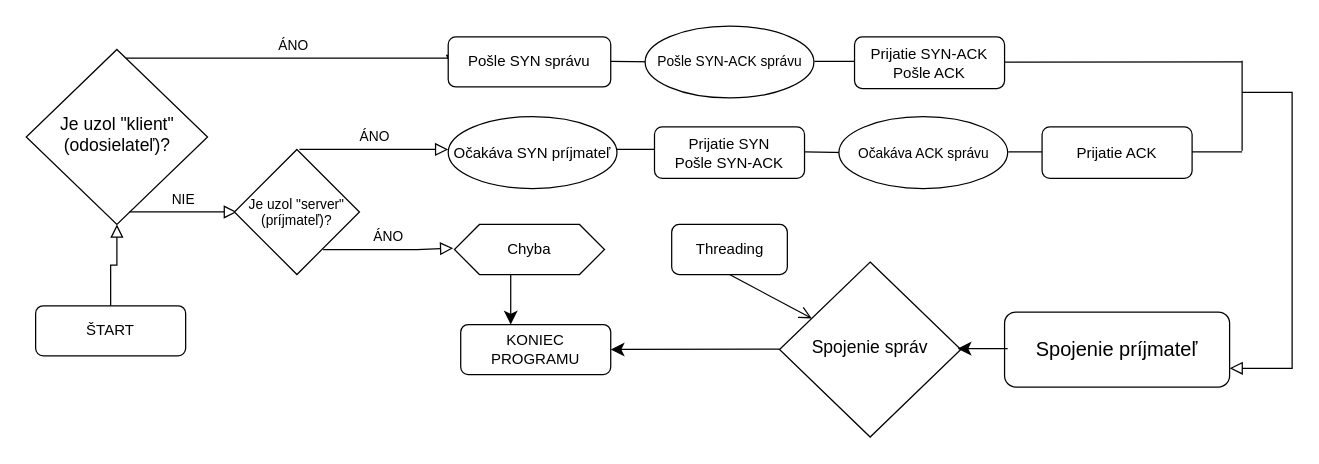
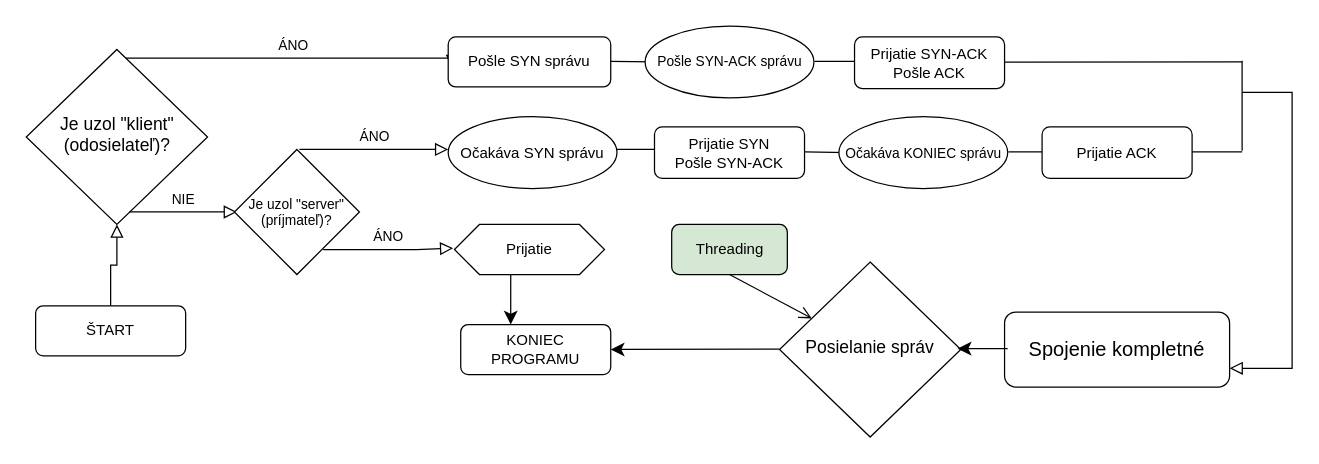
  <mxCell id="0" />
  <mxCell id="1" parent="0" />
  <mxCell id="2" value="ÁNO" style="edgeStyle=orthogonalEdgeStyle;rounded=0;html=1;jettySize=auto;orthogonalLoop=1;fontSize=11;endArrow=block;endFill=0;endSize=8;strokeWidth=1;shadow=0;labelBackgroundColor=none;jumpSize=6;" edge="1" parent="1"><mxGeometry y="10" relative="1" as="geometry"><mxPoint as="offset" /><mxPoint x="258" y="199" as="sourcePoint" /><mxPoint x="362" y="198" as="targetPoint" /><Array as="points"><mxPoint x="333" y="199" /><mxPoint x="333" y="199" /></Array></mxGeometry></mxCell>
  <mxCell id="3" value="" style="rounded=0;html=1;jettySize=auto;orthogonalLoop=1;fontSize=11;endArrow=block;endFill=0;endSize=8;strokeWidth=1;shadow=0;labelBackgroundColor=none;edgeStyle=orthogonalEdgeStyle;" parent="1" source="4" target="6" edge="1"><mxGeometry relative="1" as="geometry" /></mxCell>
  <mxCell id="4" value="ŠTART" style="rounded=1;whiteSpace=wrap;html=1;fontSize=12;glass=0;strokeWidth=1;shadow=0;" parent="1" vertex="1"><mxGeometry x="28" y="244" width="120" height="40" as="geometry" /></mxCell>
  <mxCell id="5" value="ÁNO" style="edgeStyle=orthogonalEdgeStyle;rounded=0;html=1;jettySize=auto;orthogonalLoop=1;fontSize=11;endArrow=block;endFill=0;endSize=8;strokeWidth=1;shadow=0;labelBackgroundColor=none;entryX=0.025;entryY=0.622;entryDx=0;entryDy=0;entryPerimeter=0;" parent="1" source="6" target="7" edge="1"><mxGeometry y="10" relative="1" as="geometry"><mxPoint as="offset" /><mxPoint x="193" y="44" as="targetPoint" /><Array as="points"><mxPoint x="153" y="46" /><mxPoint x="153" y="46" /></Array></mxGeometry></mxCell>
  <mxCell id="6" value="&lt;font style=&quot;font-size: 14px;&quot;&gt;Je uzol &quot;klient&quot;&lt;/font&gt;&lt;div style=&quot;font-size: 14px;&quot;&gt;&lt;font style=&quot;font-size: 14px;&quot;&gt;(odosielateľ)?&lt;/font&gt;&lt;/div&gt;" style="rhombus;whiteSpace=wrap;html=1;shadow=0;fontFamily=Helvetica;fontSize=12;align=center;strokeWidth=1;spacing=6;spacingTop=-4;" parent="1" vertex="1"><mxGeometry x="20.5" y="39" width="145" height="140" as="geometry" /></mxCell>
  <mxCell id="7" value="Pošle SYN správu" style="rounded=1;whiteSpace=wrap;html=1;fontSize=12;glass=0;strokeWidth=1;shadow=0;" parent="1" vertex="1"><mxGeometry x="358" y="29" width="130" height="40" as="geometry" /></mxCell>
  <mxCell id="8" value="NIE" style="edgeStyle=orthogonalEdgeStyle;rounded=0;html=1;jettySize=auto;orthogonalLoop=1;fontSize=11;endArrow=block;endFill=0;endSize=8;strokeWidth=1;shadow=0;labelBackgroundColor=none;" edge="1" parent="1"><mxGeometry y="10" relative="1" as="geometry"><mxPoint as="offset" /><mxPoint x="103" y="169" as="sourcePoint" /><mxPoint x="189" y="169" as="targetPoint" /><Array as="points"><mxPoint x="159" y="169" /><mxPoint x="159" y="169" /></Array></mxGeometry></mxCell>
  <mxCell id="9" value="&lt;font style=&quot;font-size: 11px;&quot;&gt;Je uzol &quot;server&quot;&lt;/font&gt;&lt;div style=&quot;font-size: 11px;&quot;&gt;&lt;font style=&quot;font-size: 11px;&quot;&gt;(príjmateľ)?&lt;/font&gt;&lt;/div&gt;" style="rhombus;whiteSpace=wrap;html=1;" vertex="1" parent="1"><mxGeometry x="187" y="119" width="100" height="100" as="geometry" /></mxCell>
- <mxCell id="10" value="Chyba" style="shape=hexagon;perimeter=hexagonPerimeter2;whiteSpace=wrap;html=1;fixedSize=1;" vertex="1" parent="1"><mxGeometry x="363" y="179" width="120" height="40" as="geometry" /></mxCell>
+ <mxCell id="10" value="Prijatie" style="shape=hexagon;perimeter=hexagonPerimeter2;whiteSpace=wrap;html=1;fixedSize=1;" vertex="1" parent="1"><mxGeometry x="363" y="179" width="120" height="40" as="geometry" /></mxCell>
  <mxCell id="11" value="ÁNO" style="edgeStyle=orthogonalEdgeStyle;rounded=0;html=1;jettySize=auto;orthogonalLoop=1;fontSize=11;endArrow=block;endFill=0;endSize=8;strokeWidth=1;shadow=0;labelBackgroundColor=none;" edge="1" parent="1"><mxGeometry y="10" relative="1" as="geometry"><mxPoint as="offset" /><mxPoint x="239" y="119" as="sourcePoint" /><mxPoint x="358" y="119" as="targetPoint" /><Array as="points"><mxPoint x="273" y="119" /><mxPoint x="273" y="119" /></Array></mxGeometry></mxCell>
- <mxCell id="12" value="Očakáva SYN príjmateľ" style="ellipse;whiteSpace=wrap;html=1;" vertex="1" parent="1"><mxGeometry x="358" y="92.75" width="135" height="57.5" as="geometry" /></mxCell>
+ <mxCell id="12" value="Očakáva SYN správu" style="ellipse;whiteSpace=wrap;html=1;" vertex="1" parent="1"><mxGeometry x="358" y="92.75" width="135" height="57.5" as="geometry" /></mxCell>
  <mxCell id="13" value="" style="endArrow=none;html=1;rounded=0;fontSize=12;startSize=8;endSize=8;curved=1;" edge="1" parent="1"><mxGeometry width="50" height="50" relative="1" as="geometry"><mxPoint x="488" y="48.5" as="sourcePoint" /><mxPoint x="523" y="49" as="targetPoint" /></mxGeometry></mxCell>
  <mxCell id="14" value="" style="endArrow=none;html=1;rounded=0;fontSize=12;startSize=8;endSize=8;curved=1;" edge="1" parent="1"><mxGeometry width="50" height="50" relative="1" as="geometry"><mxPoint x="493" y="119" as="sourcePoint" /><mxPoint x="523" y="119" as="targetPoint" /></mxGeometry></mxCell>
  <mxCell id="15" value="" style="endArrow=none;html=1;rounded=0;fontSize=12;startSize=8;endSize=8;curved=1;" edge="1" parent="1"><mxGeometry width="50" height="50" relative="1" as="geometry"><mxPoint x="993" y="120" as="sourcePoint" /><mxPoint x="993" y="48" as="targetPoint" /></mxGeometry></mxCell>
  <mxCell id="16" value="" style="edgeStyle=orthogonalEdgeStyle;rounded=0;html=1;jettySize=auto;orthogonalLoop=1;fontSize=11;endArrow=block;endFill=0;endSize=8;strokeWidth=1;shadow=0;labelBackgroundColor=none;entryX=1;entryY=0.75;entryDx=0;entryDy=0;" edge="1" parent="1" target="27"><mxGeometry y="10" relative="1" as="geometry"><mxPoint as="offset" /><mxPoint x="993" y="73.37" as="sourcePoint" /><mxPoint x="1053" y="264.62" as="targetPoint" /><Array as="points"><mxPoint x="1033" y="73" /><mxPoint x="1033" y="294" /></Array></mxGeometry></mxCell>
  <mxCell id="17" value="Prijatie SYN&lt;div&gt;Pošle SYN-ACK&lt;/div&gt;" style="rounded=1;whiteSpace=wrap;html=1;" vertex="1" parent="1"><mxGeometry x="523" y="100.88" width="120" height="41.25" as="geometry" /></mxCell>
  <mxCell id="18" value="&lt;font style=&quot;font-size: 11px;&quot;&gt;Pošle SYN-ACK správu&lt;/font&gt;" style="ellipse;whiteSpace=wrap;html=1;" vertex="1" parent="1"><mxGeometry x="515.5" y="20.25" width="135" height="57.5" as="geometry" /></mxCell>
  <mxCell id="19" value="Prijatie SYN-ACK&lt;div&gt;Pošle ACK&lt;/div&gt;" style="rounded=1;whiteSpace=wrap;html=1;" vertex="1" parent="1"><mxGeometry x="683" y="29" width="120" height="41.25" as="geometry" /></mxCell>
  <mxCell id="20" value="" style="endArrow=none;html=1;rounded=0;fontSize=12;startSize=8;endSize=8;curved=1;" edge="1" parent="1"><mxGeometry width="50" height="50" relative="1" as="geometry"><mxPoint x="651" y="48.5" as="sourcePoint" /><mxPoint x="683" y="48.5" as="targetPoint" /></mxGeometry></mxCell>
  <mxCell id="21" value="" style="endArrow=none;html=1;rounded=0;fontSize=12;startSize=8;endSize=8;curved=1;" edge="1" parent="1"><mxGeometry width="50" height="50" relative="1" as="geometry"><mxPoint x="643" y="121.01" as="sourcePoint" /><mxPoint x="678" y="121.51" as="targetPoint" /></mxGeometry></mxCell>
- <mxCell id="22" value="&lt;font style=&quot;font-size: 11px;&quot;&gt;Očakáva ACK správu&lt;/font&gt;" style="ellipse;whiteSpace=wrap;html=1;" vertex="1" parent="1"><mxGeometry x="670.5" y="92.76" width="135" height="57.5" as="geometry" /></mxCell>
+ <mxCell id="22" value="&lt;font style=&quot;font-size: 11px;&quot;&gt;Očakáva KONIEC správu&lt;/font&gt;" style="ellipse;whiteSpace=wrap;html=1;" vertex="1" parent="1"><mxGeometry x="670.5" y="92.76" width="135" height="57.5" as="geometry" /></mxCell>
  <mxCell id="23" value="" style="endArrow=none;html=1;rounded=0;fontSize=12;startSize=8;endSize=8;curved=1;" edge="1" parent="1"><mxGeometry width="50" height="50" relative="1" as="geometry"><mxPoint x="806" y="121.01" as="sourcePoint" /><mxPoint x="838" y="121.01" as="targetPoint" /></mxGeometry></mxCell>
  <mxCell id="24" value="" style="endArrow=none;html=1;rounded=0;fontSize=12;startSize=8;endSize=8;curved=1;" edge="1" parent="1"><mxGeometry width="50" height="50" relative="1" as="geometry"><mxPoint x="803" y="49.13" as="sourcePoint" /><mxPoint x="993" y="49" as="targetPoint" /></mxGeometry></mxCell>
  <mxCell id="25" value="Prijatie ACK" style="rounded=1;whiteSpace=wrap;html=1;" vertex="1" parent="1"><mxGeometry x="833" y="100.88" width="120" height="41.25" as="geometry" /></mxCell>
  <mxCell id="26" value="" style="endArrow=none;html=1;rounded=0;fontSize=12;startSize=8;endSize=8;curved=1;" edge="1" parent="1"><mxGeometry width="50" height="50" relative="1" as="geometry"><mxPoint x="953" y="121.01" as="sourcePoint" /><mxPoint x="993" y="121" as="targetPoint" /></mxGeometry></mxCell>
- <mxCell id="27" value="&lt;font style=&quot;font-size: 16px;&quot;&gt;Spojenie príjmateľ&lt;/font&gt;" style="rounded=1;whiteSpace=wrap;html=1;" vertex="1" parent="1"><mxGeometry x="803" y="249" width="180" height="60" as="geometry" /></mxCell>
- <mxCell id="28" value="&lt;span style=&quot;font-size: 14px;&quot;&gt;Spojenie správ&lt;/span&gt;" style="rhombus;whiteSpace=wrap;html=1;shadow=0;fontFamily=Helvetica;fontSize=12;align=center;strokeWidth=1;spacing=6;spacingTop=-4;" vertex="1" parent="1"><mxGeometry x="623" y="209" width="145" height="140" as="geometry" /></mxCell>
+ <mxCell id="27" value="&lt;font style=&quot;font-size: 16px;&quot;&gt;Spojenie kompletné&lt;/font&gt;" style="rounded=1;whiteSpace=wrap;html=1;" vertex="1" parent="1"><mxGeometry x="803" y="249" width="180" height="60" as="geometry" /></mxCell>
+ <mxCell id="28" value="&lt;span style=&quot;font-size: 14px;&quot;&gt;Posielanie správ&lt;/span&gt;" style="rhombus;whiteSpace=wrap;html=1;shadow=0;fontFamily=Helvetica;fontSize=12;align=center;strokeWidth=1;spacing=6;spacingTop=-4;" vertex="1" parent="1"><mxGeometry x="623" y="209" width="145" height="140" as="geometry" /></mxCell>
  <mxCell id="29" value="" style="endArrow=classic;html=1;rounded=0;fontSize=12;startSize=8;endSize=8;curved=1;" edge="1" parent="1"><mxGeometry width="50" height="50" relative="1" as="geometry"><mxPoint x="805.5" y="278.29" as="sourcePoint" /><mxPoint x="765.5" y="278.29" as="targetPoint" /></mxGeometry></mxCell>
- <mxCell id="30" value="Threading" style="rounded=1;whiteSpace=wrap;html=1;" vertex="1" parent="1"><mxGeometry x="536.75" y="179" width="92.5" height="40" as="geometry" /></mxCell>
+ <mxCell id="30" value="Threading" style="rounded=1;whiteSpace=wrap;html=1;fillColor=#d5e8d4;" vertex="1" parent="1"><mxGeometry x="536.75" y="179" width="92.5" height="40" as="geometry" /></mxCell>
  <mxCell id="31" value="" style="endArrow=open;html=1;rounded=0;fontSize=12;startSize=8;endSize=8;curved=1;exitX=0.5;exitY=1;exitDx=0;exitDy=0;" edge="1" parent="1" source="30" target="28"><mxGeometry width="50" height="50" relative="1" as="geometry"><mxPoint x="623" y="209" as="sourcePoint" /><mxPoint x="663" y="279" as="targetPoint" /></mxGeometry></mxCell>
  <mxCell id="32" value="" style="endArrow=classic;html=1;rounded=0;fontSize=12;startSize=8;endSize=8;curved=1;entryX=1;entryY=0.5;entryDx=0;entryDy=0;" edge="1" parent="1" target="33"><mxGeometry width="50" height="50" relative="1" as="geometry"><mxPoint x="623" y="278.71" as="sourcePoint" /><mxPoint x="583" y="279" as="targetPoint" /></mxGeometry></mxCell>
  <mxCell id="33" value="KONIEC PROGRAMU" style="rounded=1;whiteSpace=wrap;html=1;fontSize=12;glass=0;strokeWidth=1;shadow=0;" vertex="1" parent="1"><mxGeometry x="368" y="259" width="120" height="40" as="geometry" /></mxCell>
  <mxCell id="34" value="" style="endArrow=classic;html=1;rounded=0;fontSize=12;startSize=8;endSize=8;curved=1;exitX=0.375;exitY=1;exitDx=0;exitDy=0;" edge="1" parent="1" source="10"><mxGeometry width="50" height="50" relative="1" as="geometry"><mxPoint x="423" y="219" as="sourcePoint" /><mxPoint x="408" y="259" as="targetPoint" /></mxGeometry></mxCell>
